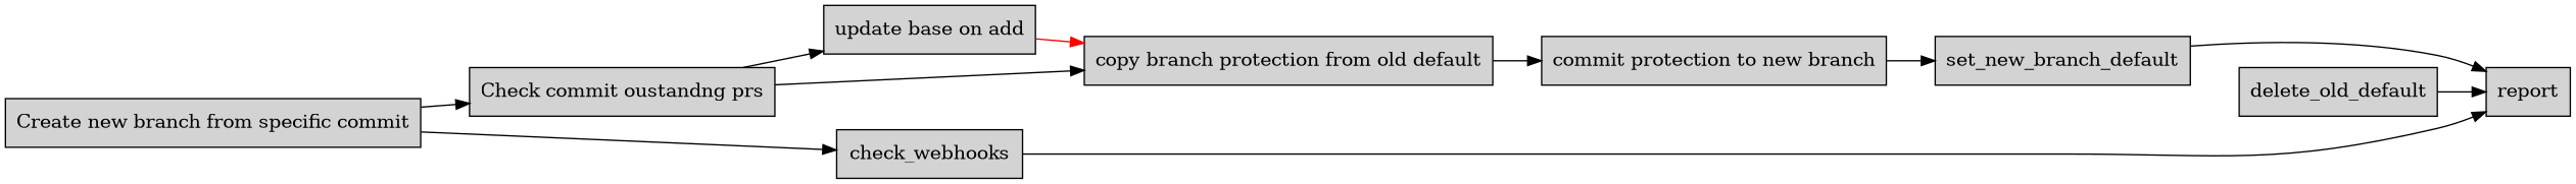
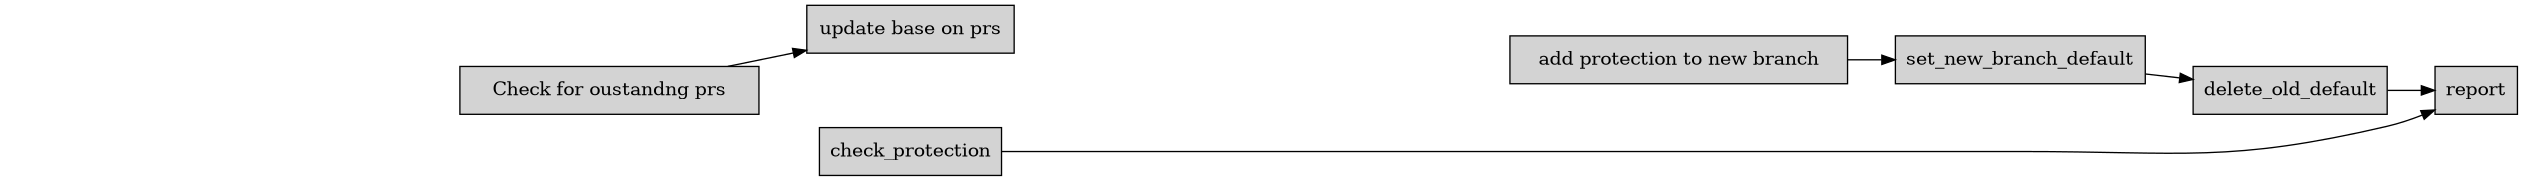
  digraph {
    rankdir=LR
    node [shape=box style=filled]
-   n1 [label="Create new branch from specific commit"]
-   n2 [label="Check commit oustandng prs"]
-   check_webhooks
-   n4 [label="update base on add"]
-   n5 [label="copy branch protection from old default"]
+   n2 [label="Check for oustandng prs"]
+   check_webhooks [label=check_protection]
+   n4 [label="update base on prs"]
    report
-   n7 [label="commit protection to new branch"]
+   n7 [label="add protection to new branch"]
    set_new_branch_default
    delete_old_default
-   n1 -> n2
-   n1 -> check_webhooks
    n2 -> n4 [color=black]
-   n2 -> n5
    check_webhooks -> report
-   n4 -> n5 [color=red]
-   n5 -> n7
    n7 -> set_new_branch_default
-   set_new_branch_default -> report
+   set_new_branch_default -> delete_old_default
    delete_old_default -> report
  }
